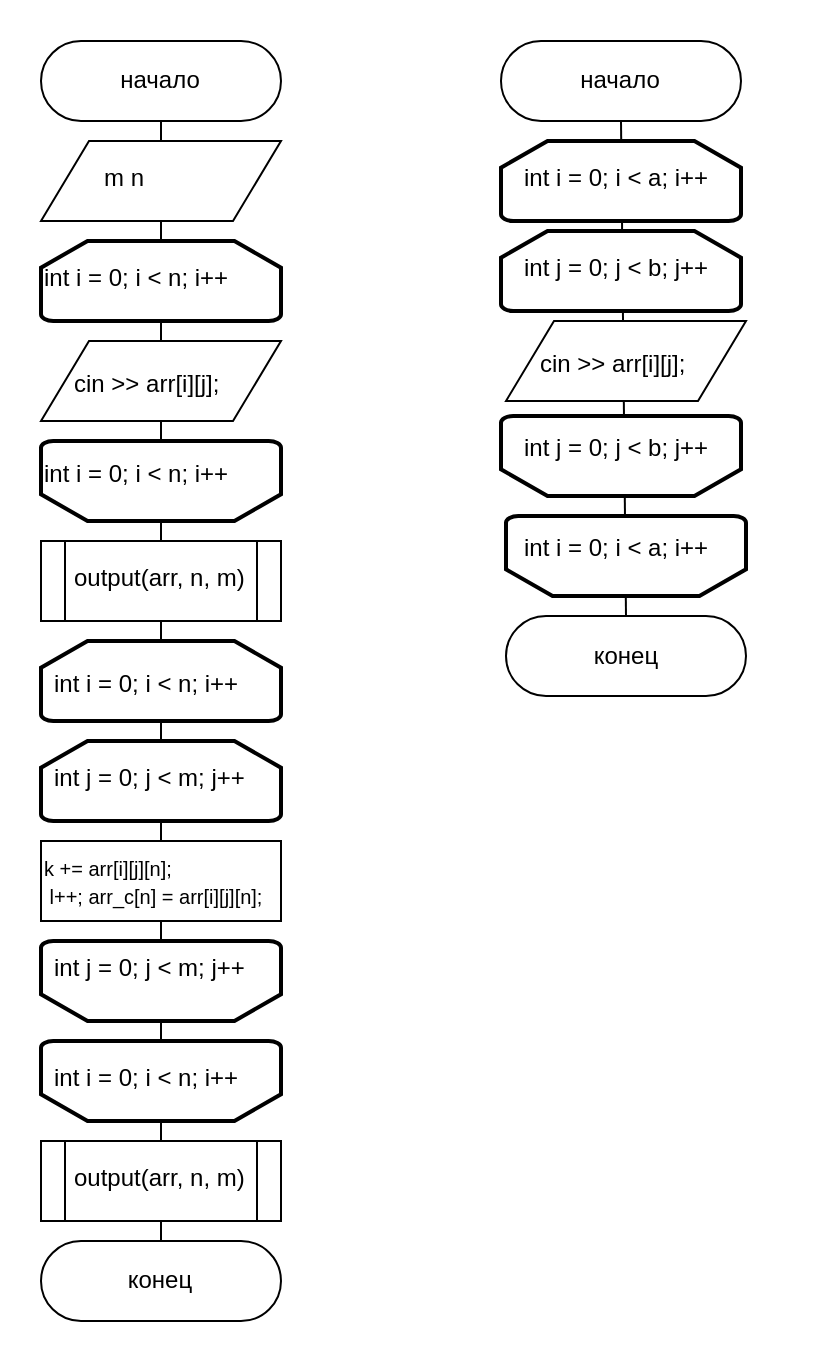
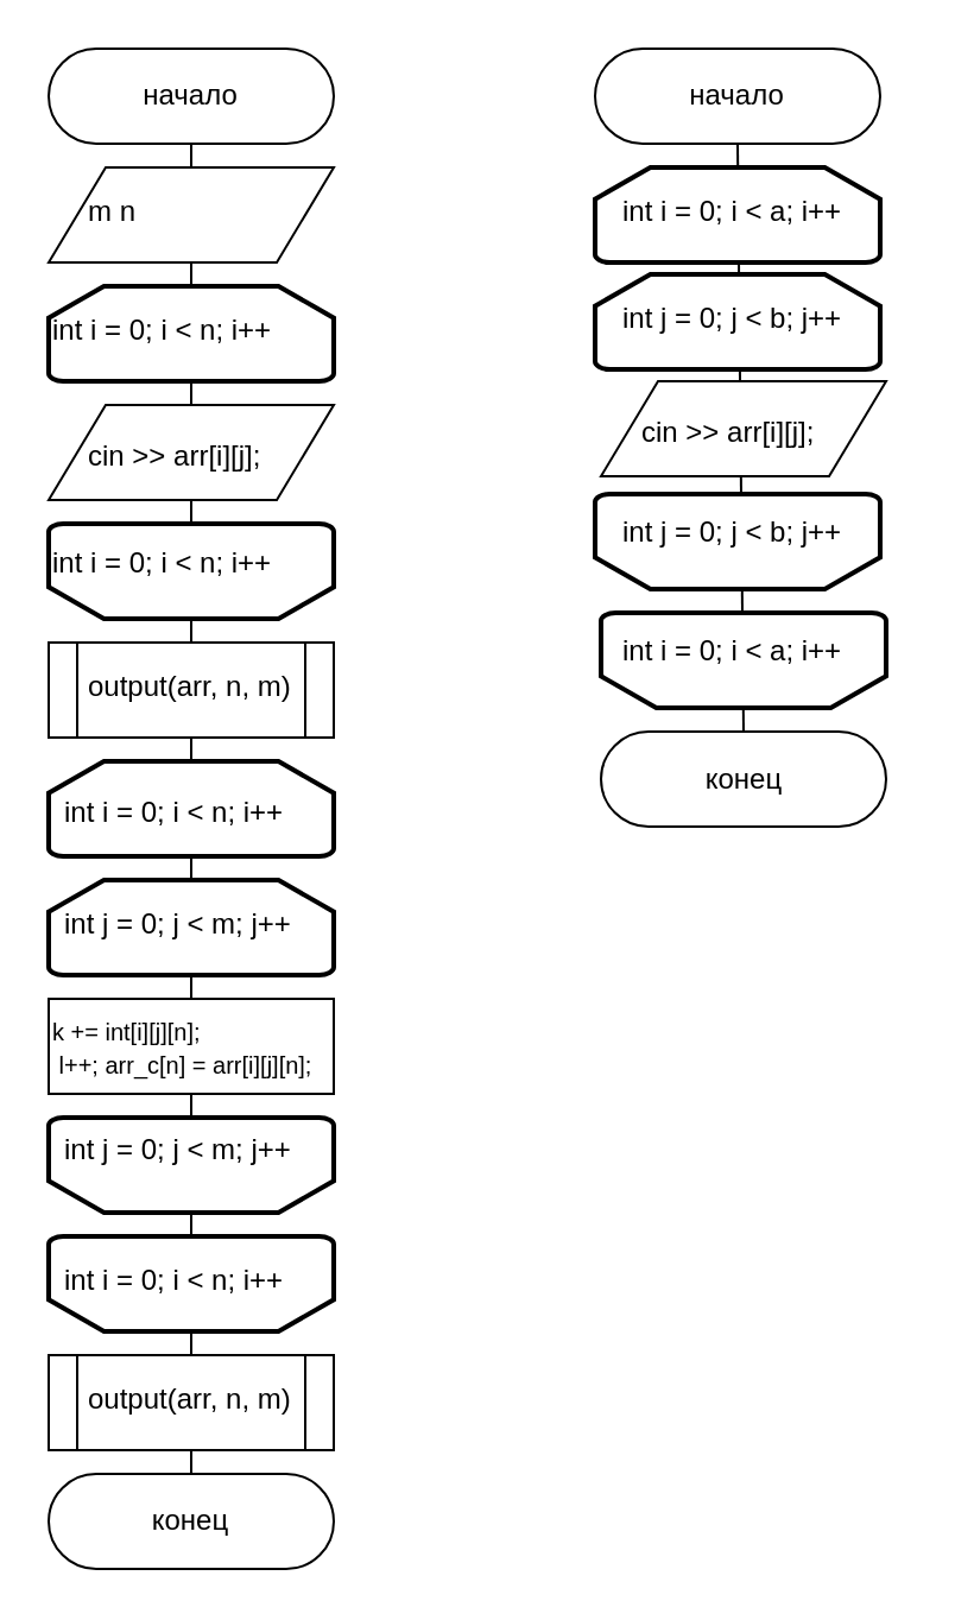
  <mxCell id="0" />
  <mxCell id="1" parent="0" />
  <mxCell id="2" value="" style="endArrow=none;html=1;entryX=0.5;entryY=1;entryDx=0;entryDy=0;exitX=0.5;exitY=0;exitDx=0;exitDy=0;" edge="1" parent="1" source="33" target="25"><mxGeometry width="50" height="50" relative="1" as="geometry"><mxPoint x="190" y="110" as="sourcePoint" /><mxPoint x="240" y="60" as="targetPoint" /></mxGeometry></mxCell>
  <mxCell id="3" value="" style="endArrow=none;html=1;entryX=0.5;entryY=0;entryDx=0;entryDy=0;exitX=0.5;exitY=1;exitDx=0;exitDy=0;" edge="1" parent="1" source="7" target="19"><mxGeometry width="50" height="50" relative="1" as="geometry"><mxPoint x="80" y="60" as="sourcePoint" /><mxPoint x="80" y="730" as="targetPoint" /></mxGeometry></mxCell>
  <mxCell id="4" value="" style="endArrow=none;html=1;entryX=0.5;entryY=0;entryDx=0;entryDy=0;exitX=0.5;exitY=1;exitDx=0;exitDy=0;" edge="1" parent="1" source="19" target="21"><mxGeometry width="50" height="50" relative="1" as="geometry"><mxPoint x="80" y="410" as="sourcePoint" /><mxPoint x="80" y="730" as="targetPoint" /></mxGeometry></mxCell>
  <mxCell id="5" value="" style="endArrow=none;html=1;entryX=0.5;entryY=0;entryDx=0;entryDy=0;exitX=0.5;exitY=1;exitDx=0;exitDy=0;" edge="1" parent="1" source="21" target="11"><mxGeometry width="50" height="50" relative="1" as="geometry"><mxPoint x="20" y="740" as="sourcePoint" /><mxPoint x="70" y="680" as="targetPoint" /></mxGeometry></mxCell>
  <mxCell id="6" value="" style="shape=parallelogram;perimeter=parallelogramPerimeter;whiteSpace=wrap;html=1;" vertex="1" parent="1"><mxGeometry x="20" y="170" width="120" height="40" as="geometry" /></mxCell>
  <mxCell id="7" value="начало" style="rounded=1;whiteSpace=wrap;html=1;arcSize=50;" vertex="1" parent="1"><mxGeometry x="20" y="20" width="120" height="40" as="geometry" /></mxCell>
  <mxCell id="8" value="" style="shape=parallelogram;perimeter=parallelogramPerimeter;whiteSpace=wrap;html=1;" vertex="1" parent="1"><mxGeometry x="20" y="70" width="120" height="40" as="geometry" /></mxCell>
  <mxCell id="9" value="" style="strokeWidth=2;html=1;shape=mxgraph.flowchart.loop_limit;whiteSpace=wrap;fontStyle=1" vertex="1" parent="1"><mxGeometry x="20" y="120" width="120" height="40" as="geometry" /></mxCell>
  <mxCell id="10" value="" style="strokeWidth=2;html=1;shape=mxgraph.flowchart.loop_limit;whiteSpace=wrap;rotation=-180;" vertex="1" parent="1"><mxGeometry x="20" y="220" width="120" height="40" as="geometry" /></mxCell>
  <mxCell id="11" value="конец" style="rounded=1;whiteSpace=wrap;html=1;arcSize=50;" vertex="1" parent="1"><mxGeometry x="20" y="620" width="120" height="40" as="geometry" /></mxCell>
- <mxCell id="12" value="&lt;font style=&quot;font-size: 12px&quot;&gt;m n&lt;/font&gt;" style="text;html=1;" vertex="1" parent="1"><mxGeometry x="50" y="75" width="80" height="30" as="geometry" /></mxCell>
+ <mxCell id="12" value="&lt;font style=&quot;font-size: 12px&quot;&gt;m n&lt;/font&gt;" style="text;html=1;" vertex="1" parent="1"><mxGeometry x="35" y="75" width="80" height="30" as="geometry" /></mxCell>
  <mxCell id="13" value="int i = 0; i &amp;lt; n; i++" style="text;html=1;" vertex="1" parent="1"><mxGeometry x="20" y="125" width="150" height="30" as="geometry" /></mxCell>
  <mxCell id="14" value="int i = 0; i &amp;lt; n; i++" style="text;html=1;" vertex="1" parent="1"><mxGeometry x="20" y="222.5" width="150" height="30" as="geometry" /></mxCell>
  <mxCell id="15" value="cin &amp;gt;&amp;gt; arr[i][j];" style="text;html=1;" vertex="1" parent="1"><mxGeometry x="35" y="177.5" width="120" height="30" as="geometry" /></mxCell>
  <mxCell id="16" value="" style="shape=process;whiteSpace=wrap;html=1;backgroundOutline=1;" vertex="1" parent="1"><mxGeometry x="20" y="270" width="120" height="40" as="geometry" /></mxCell>
  <mxCell id="17" value="output(arr, n, m)" style="text;html=1;" vertex="1" parent="1"><mxGeometry x="35" y="275" width="110" height="30" as="geometry" /></mxCell>
  <mxCell id="18" value="" style="strokeWidth=2;html=1;shape=mxgraph.flowchart.loop_limit;whiteSpace=wrap;fontStyle=1" vertex="1" parent="1"><mxGeometry x="20" y="320" width="120" height="40" as="geometry" /></mxCell>
  <mxCell id="19" value="" style="strokeWidth=2;html=1;shape=mxgraph.flowchart.loop_limit;whiteSpace=wrap;fontStyle=1" vertex="1" parent="1"><mxGeometry x="20" y="370" width="120" height="40" as="geometry" /></mxCell>
  <mxCell id="20" value="" style="rounded=0;whiteSpace=wrap;html=1;" vertex="1" parent="1"><mxGeometry x="20" y="420" width="120" height="40" as="geometry" /></mxCell>
  <mxCell id="21" value="" style="strokeWidth=2;html=1;shape=mxgraph.flowchart.loop_limit;whiteSpace=wrap;rotation=-180;" vertex="1" parent="1"><mxGeometry x="20" y="470" width="120" height="40" as="geometry" /></mxCell>
  <mxCell id="22" value="" style="strokeWidth=2;html=1;shape=mxgraph.flowchart.loop_limit;whiteSpace=wrap;rotation=-180;" vertex="1" parent="1"><mxGeometry x="20" y="520" width="120" height="40" as="geometry" /></mxCell>
  <mxCell id="23" value="" style="shape=process;whiteSpace=wrap;html=1;backgroundOutline=1;" vertex="1" parent="1"><mxGeometry x="20" y="570" width="120" height="40" as="geometry" /></mxCell>
  <mxCell id="24" value="output(arr, n, m)" style="text;html=1;" vertex="1" parent="1"><mxGeometry x="35" y="575" width="110" height="30" as="geometry" /></mxCell>
  <mxCell id="25" value="начало" style="rounded=1;whiteSpace=wrap;html=1;arcSize=50;" vertex="1" parent="1"><mxGeometry x="250" y="20" width="120" height="40" as="geometry" /></mxCell>
  <mxCell id="26" value="" style="strokeWidth=2;html=1;shape=mxgraph.flowchart.loop_limit;whiteSpace=wrap;fontStyle=1" vertex="1" parent="1"><mxGeometry x="250" y="70" width="120" height="40" as="geometry" /></mxCell>
  <mxCell id="27" value="int i = 0; i &lt; a; i++" style="text;html=1;" vertex="1" parent="1"><mxGeometry x="260" y="75" width="120" height="30" as="geometry" /></mxCell>
  <mxCell id="28" value="" style="strokeWidth=2;html=1;shape=mxgraph.flowchart.loop_limit;whiteSpace=wrap;fontStyle=1" vertex="1" parent="1"><mxGeometry x="250" y="115" width="120" height="40" as="geometry" /></mxCell>
  <mxCell id="29" value="" style="shape=parallelogram;perimeter=parallelogramPerimeter;whiteSpace=wrap;html=1;" vertex="1" parent="1"><mxGeometry x="252.5" y="160" width="120" height="40" as="geometry" /></mxCell>
  <mxCell id="30" value="cin &amp;gt;&amp;gt; arr[i][j];" style="text;html=1;" vertex="1" parent="1"><mxGeometry x="267.5" y="167.5" width="120" height="30" as="geometry" /></mxCell>
  <mxCell id="31" value="" style="strokeWidth=2;html=1;shape=mxgraph.flowchart.loop_limit;whiteSpace=wrap;fontStyle=1;rotation=-180;" vertex="1" parent="1"><mxGeometry x="250" y="207.5" width="120" height="40" as="geometry" /></mxCell>
  <mxCell id="32" value="" style="strokeWidth=2;html=1;shape=mxgraph.flowchart.loop_limit;whiteSpace=wrap;fontStyle=1;rotation=-180;" vertex="1" parent="1"><mxGeometry x="252.5" y="257.5" width="120" height="40" as="geometry" /></mxCell>
  <mxCell id="33" value="конец" style="rounded=1;whiteSpace=wrap;html=1;arcSize=50;" vertex="1" parent="1"><mxGeometry x="252.5" y="307.5" width="120" height="40" as="geometry" /></mxCell>
  <mxCell id="34" value="int j = 0; j &lt; b; j++" style="text;html=1;" vertex="1" parent="1"><mxGeometry x="260" y="210" width="120" height="30" as="geometry" /></mxCell>
  <mxCell id="35" value="int j = 0; j &lt; b; j++" style="text;html=1;" vertex="1" parent="1"><mxGeometry x="260" y="120" width="120" height="30" as="geometry" /></mxCell>
  <mxCell id="36" value="int i = 0; i &lt; a; i++" style="text;html=1;" vertex="1" parent="1"><mxGeometry x="260" y="259.5" width="120" height="30" as="geometry" /></mxCell>
  <mxCell id="37" value="int i = 0; i &lt; n; i++" style="text;html=1;" vertex="1" parent="1"><mxGeometry x="25" y="327.5" width="120" height="30" as="geometry" /></mxCell>
  <mxCell id="38" value="int j = 0; j &lt; m; j++" style="text;html=1;" vertex="1" parent="1"><mxGeometry x="25" y="375" width="120" height="30" as="geometry" /></mxCell>
- <mxCell id="39" value="&lt;font style=&quot;font-size: 10px&quot;&gt;k += arr[i][j][n];&lt;br&gt;&amp;nbsp;l++;&#09;&#09;&#09;&#09;arr_c[n] = arr[i][j][n];&lt;/font&gt;" style="text;html=1;" vertex="1" parent="1"><mxGeometry x="20" y="420" width="230" height="30" as="geometry" /></mxCell>
+ <mxCell id="39" value="&lt;font style=&quot;font-size: 10px&quot;&gt;k += int[i][j][n];&lt;br&gt;&amp;nbsp;l++;&#09;&#09;&#09;&#09;arr_c[n] = arr[i][j][n];&lt;/font&gt;" style="text;html=1;" vertex="1" parent="1"><mxGeometry x="20" y="420" width="230" height="30" as="geometry" /></mxCell>
  <mxCell id="40" value="int j = 0; j &lt; m; j++" style="text;html=1;" vertex="1" parent="1"><mxGeometry x="25" y="470" width="120" height="30" as="geometry" /></mxCell>
  <mxCell id="41" value="int i = 0; i &lt; n; i++" style="text;html=1;" vertex="1" parent="1"><mxGeometry x="25" y="525" width="120" height="30" as="geometry" /></mxCell>
